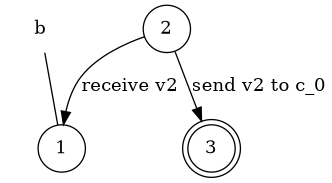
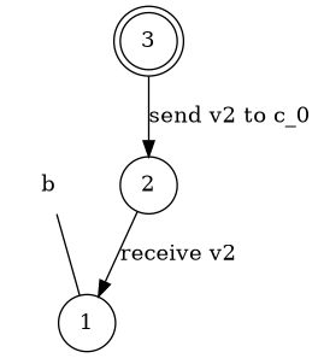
  digraph {
    rankdir=TB
    node [shape=circle]
    n1 [label=b shape=plaintext]
    n2 [label=1]
    n3 [label=2]
    n4 [label=3 shape=doublecircle]
    n1 -> n2 [arrowhead=none]
    n3 -> n2 [label="receive v2"]
-   n3 -> n4 [label="send v2 to c_0"]
+   n4 -> n3 [label="send v2 to c_0"]
  }
